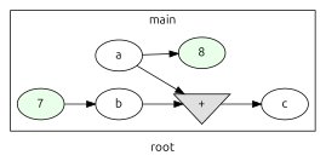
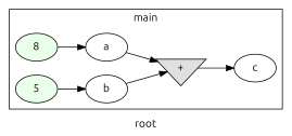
  digraph {
    fontname=Ubuntu
    label=root
    rankdir=LR
    node [fontname=Ubuntu]
    edge [fontname=Ubuntu]
    n1 [fillcolor="#E9FFE9" label=8 startinglines=7 style=filled]
    n2 [label=a startingline=7]
-   n3 [fillcolor="#E9FFE9" label=7 startinglines=8 style=filled]
+   n3 [fillcolor="#E9FFE9" label=5 startinglines=8 style=filled]
    n4 [label=b startingline=8]
    n5 [fillcolor="#E0E0E0" label="+" shape=invtriangle startinglines=9 style=filled]
    n6 [label=c startingline=9]
    subgraph cluster_1 {
      label=main
      parent=G
      startinglines="2_2"
      n1
      n2
      n3
      n4
      n5
      n6
    }
-   n2 -> n1
+   n1 -> n2
    n2 -> n5
    n3 -> n4
    n4 -> n5
    n5 -> n6
  }
